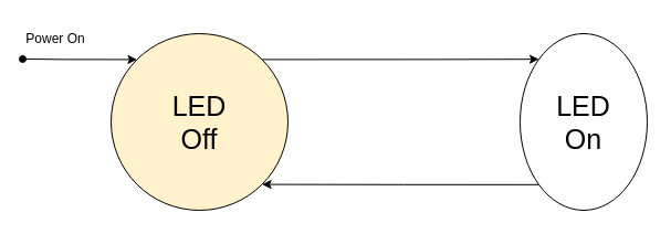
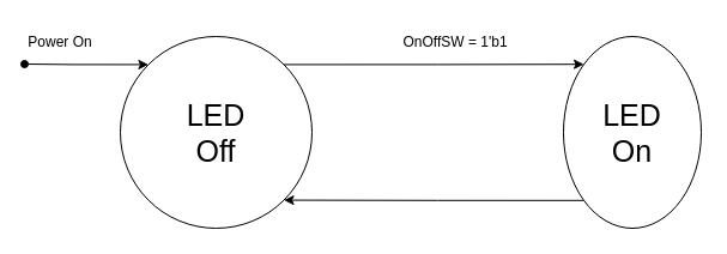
  <mxCell id="0" />
  <mxCell id="1" parent="0" />
  <mxCell id="2" style="edgeStyle=orthogonalEdgeStyle;rounded=0;orthogonalLoop=1;jettySize=auto;html=1;exitX=1;exitY=0;exitDx=0;exitDy=0;entryX=0;entryY=0;entryDx=0;entryDy=0;" edge="1" parent="1" source="4" target="6"><mxGeometry relative="1" as="geometry" /></mxCell>
  <mxCell id="3" style="edgeStyle=orthogonalEdgeStyle;rounded=0;orthogonalLoop=1;jettySize=auto;html=1;exitX=0;exitY=0;exitDx=0;exitDy=0;startArrow=classic;startFill=1;endArrow=oval;endFill=1;" edge="1" parent="1" source="4"><mxGeometry relative="1" as="geometry"><mxPoint x="20" y="53" as="targetPoint" /></mxGeometry></mxCell>
- <mxCell id="4" value="&lt;font style=&quot;font-size: 25px;&quot;&gt;LED&lt;br&gt;Off&lt;/font&gt;" style="ellipse;whiteSpace=wrap;html=1;aspect=fixed;fillColor=#fff2cc;" vertex="1" parent="1"><mxGeometry x="100" y="30" width="160" height="160" as="geometry" /></mxCell>
+ <mxCell id="4" value="&lt;font style=&quot;font-size: 25px;&quot;&gt;LED&lt;br&gt;Off&lt;/font&gt;" style="ellipse;whiteSpace=wrap;html=1;aspect=fixed;" vertex="1" parent="1"><mxGeometry x="100" y="30" width="160" height="160" as="geometry" /></mxCell>
  <mxCell id="5" style="edgeStyle=orthogonalEdgeStyle;rounded=0;orthogonalLoop=1;jettySize=auto;html=1;exitX=0;exitY=1;exitDx=0;exitDy=0;entryX=1;entryY=1;entryDx=0;entryDy=0;" edge="1" parent="1" source="6" target="4"><mxGeometry relative="1" as="geometry" /></mxCell>
  <mxCell id="6" value="&lt;font style=&quot;font-size: 25px;&quot;&gt;LED&lt;br&gt;On&lt;/font&gt;" style="ellipse;whiteSpace=wrap;html=1;aspect=fixed;" vertex="1" parent="1"><mxGeometry x="470" y="30" width="115" height="160" as="geometry" /></mxCell>
  <mxCell id="7" value="Power On" style="text;html=1;strokeColor=none;fillColor=none;align=center;verticalAlign=middle;whiteSpace=wrap;rounded=0;" vertex="1" parent="1"><mxGeometry x="20" y="20" width="60" height="30" as="geometry" /></mxCell>
+ <mxCell id="8" value="OnOffSW = 1'b1" style="text;html=1;strokeColor=none;fillColor=none;align=center;verticalAlign=middle;whiteSpace=wrap;rounded=0;" vertex="1" parent="1"><mxGeometry x="320" y="20" width="120" height="30" as="geometry" /></mxCell>
